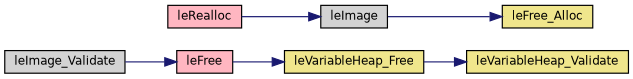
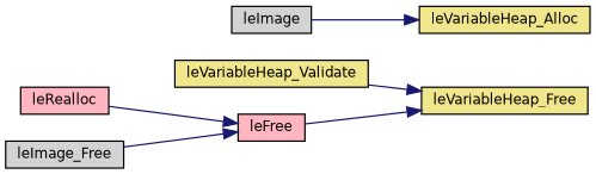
  digraph {
    rankdir=RL
    node [color=black fillcolor=khaki fontname=Helvetica fontsize=10 shape=record style=filled]
    edge [color=midnightblue dir=back fontname=Helvetica fontsize=10 labelfontname=Helvetica labelfontsize=10 style=solid]
    n1 [fontcolor=black height=0.2 label=leVariableHeap_Validate width=0.4]
    n2 [height=0.2 label=leVariableHeap_Free width=0.4]
-   n3 [height=0.2 label=leFree_Alloc width=0.4]
+   n3 [height=0.2 label=leVariableHeap_Alloc width=0.4]
    n4 [fillcolor=lightgrey height=0.2 label=leImage width=0.4]
    n5 [fillcolor=lightpink height=0.2 label=leFree width=0.4]
    n6 [fillcolor=lightpink height=0.2 label=leRealloc width=0.4]
-   n7 [fillcolor=lightgrey height=0.2 label=leImage_Validate width=0.4]
-   n1 -> n2
+   n7 [fillcolor=lightgrey height=0.2 label=leImage_Free width=0.4]
+   n2 -> n1
    n2 -> n5
    n3 -> n4
-   n4 -> n6
+   n5 -> n6
    n5 -> n7
  }
